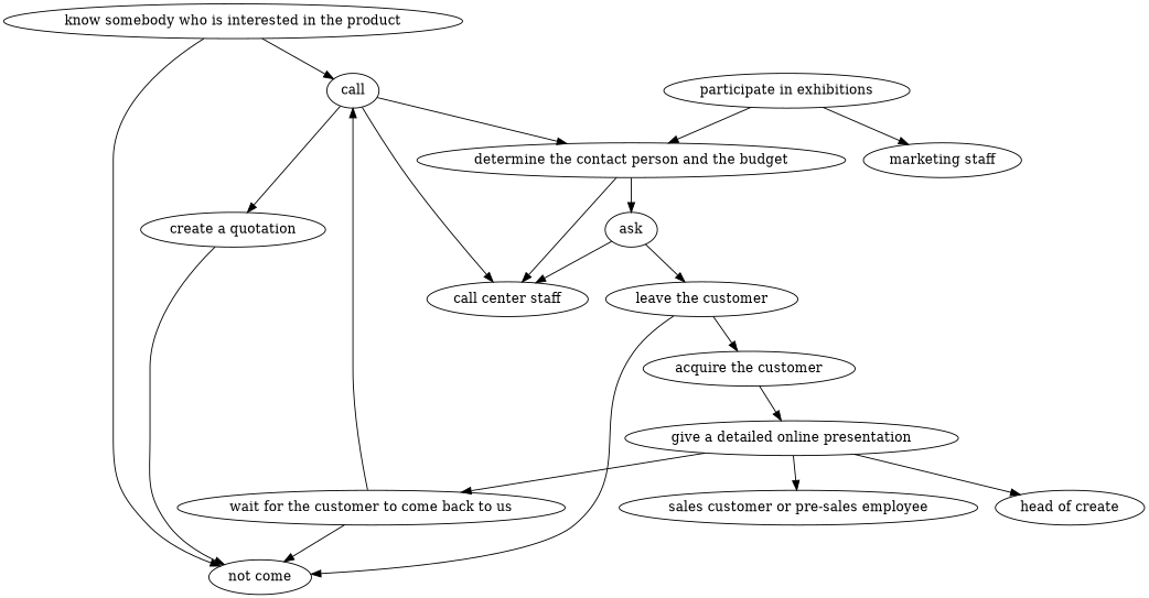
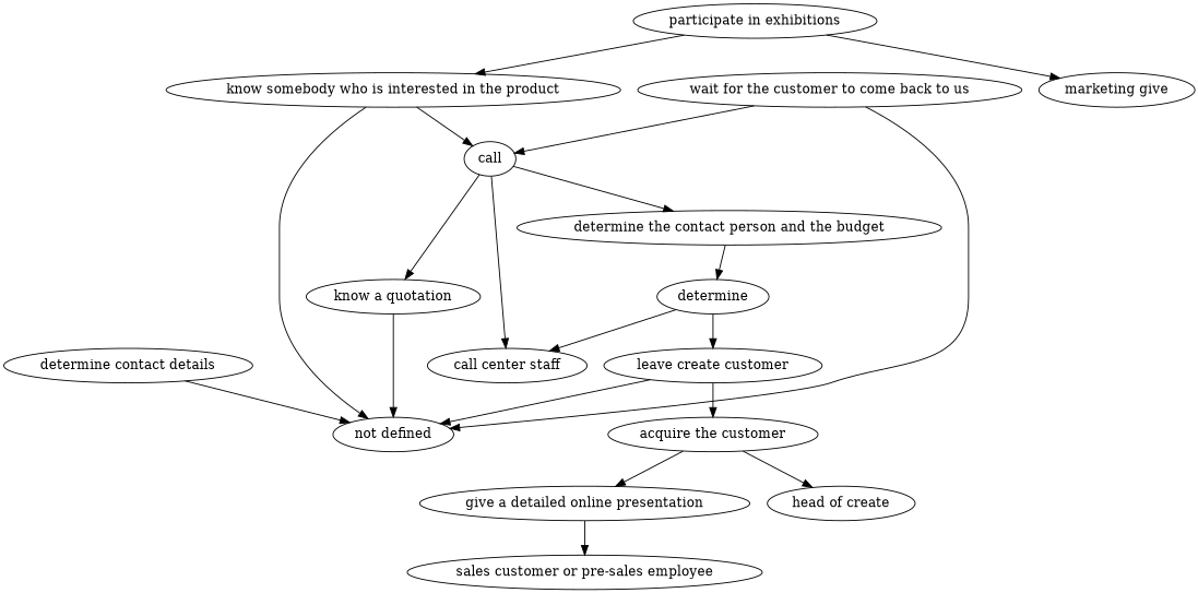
  strict digraph {
    edge [attrs="{'type': 'actor performer', 'label': 'actor performer'}"]
-   "not defined" [attrs="{'type': 'Actor', 'label': 'not defined'}" label="not come"]
+   "determine contact details" [attrs="{'type': 'Activity', 'label': 'determine contact details'}"]
+   "not defined" [attrs="{'type': 'Actor', 'label': 'not defined'}"]
    "participate in exhibitions" [attrs="{'type': 'Activity', 'label': 'participate in exhibitions'}"]
    "know somebody who is interested in the product" [attrs="{'type': 'Activity', 'label': 'know somebody who is interested in the product'}"]
-   "marketing staff" [attrs="{'type': 'Actor', 'label': 'marketing staff'}"]
+   "marketing staff" [attrs="{'type': 'Actor', 'label': 'marketing staff'}" label="marketing give"]
    call [attrs="{'type': 'Activity', 'label': 'call'}"]
    "determine the contact person and the budget" [attrs="{'type': 'Activity', 'label': 'determine the contact person and the budget'}"]
-   "create a quotation" [attrs="{'type': 'Activity', 'label': 'create a quotation'}"]
+   "create a quotation" [attrs="{'type': 'Activity', 'label': 'create a quotation'}" label="know a quotation"]
    "call center staff" [attrs="{'type': 'Actor', 'label': 'call center staff'}"]
-   ask [attrs="{'type': 'Activity', 'label': 'ask'}"]
-   "leave the customer" [attrs="{'type': 'Activity', 'label': 'leave the customer'}"]
+   ask [attrs="{'type': 'Activity', 'label': 'ask'}" label=determine]
+   "leave the customer" [attrs="{'type': 'Activity', 'label': 'leave the customer'}" label="leave create customer"]
    "acquire the customer" [attrs="{'type': 'Activity', 'label': 'acquire the customer'}"]
    "give a detailed online presentation" [attrs="{'type': 'Activity', 'label': 'give a detailed online presentation'}"]
    n14 [attrs="{'type': 'Actor', 'label': 'head of development'}" label="head of create"]
    "wait for the customer to come back to us" [attrs="{'type': 'Activity', 'label': 'wait for the customer to come back to us'}"]
    n16 [attrs="{'type': 'Actor', 'label': 'sales representative or pre-sales employee'}" label="sales customer or pre-sales employee"]
-   "participate in exhibitions" -> "determine the contact person and the budget" [attrs="{'type': 'flow', 'label': 'flow'}"]
+   "determine contact details" -> "not defined"
+   "participate in exhibitions" -> "know somebody who is interested in the product" [attrs="{'type': 'flow', 'label': 'flow'}"]
    "participate in exhibitions" -> "marketing staff"
    "know somebody who is interested in the product" -> "not defined"
    "know somebody who is interested in the product" -> call [attrs="{'type': 'flow', 'label': 'flow'}"]
    call -> "determine the contact person and the budget" [attrs="{'type': 'flow', 'label': 'flow'}"]
    call -> "create a quotation" [attrs="{'type': 'flow', 'label': 'flow'}"]
    call -> "call center staff"
-   "determine the contact person and the budget" -> "call center staff"
    "determine the contact person and the budget" -> ask [attrs="{'type': 'flow', 'label': 'flow'}"]
    "create a quotation" -> "not defined"
    ask -> "call center staff"
    ask -> "leave the customer" [attrs="{'type': 'flow', 'label': 'flow'}"]
    "leave the customer" -> "not defined"
    "leave the customer" -> "acquire the customer" [attrs="{'type': 'flow', 'label': 'flow'}"]
    "acquire the customer" -> "give a detailed online presentation" [attrs="{'type': 'flow', 'label': 'flow'}"]
-   "give a detailed online presentation" -> n14
-   "give a detailed online presentation" -> "wait for the customer to come back to us" [attrs="{'type': 'flow', 'label': 'flow'}"]
+   "acquire the customer" -> n14
    "give a detailed online presentation" -> n16
    "wait for the customer to come back to us" -> "not defined"
    "wait for the customer to come back to us" -> call [attrs="{'type': 'flow', 'label': 'flow'}"]
  }
